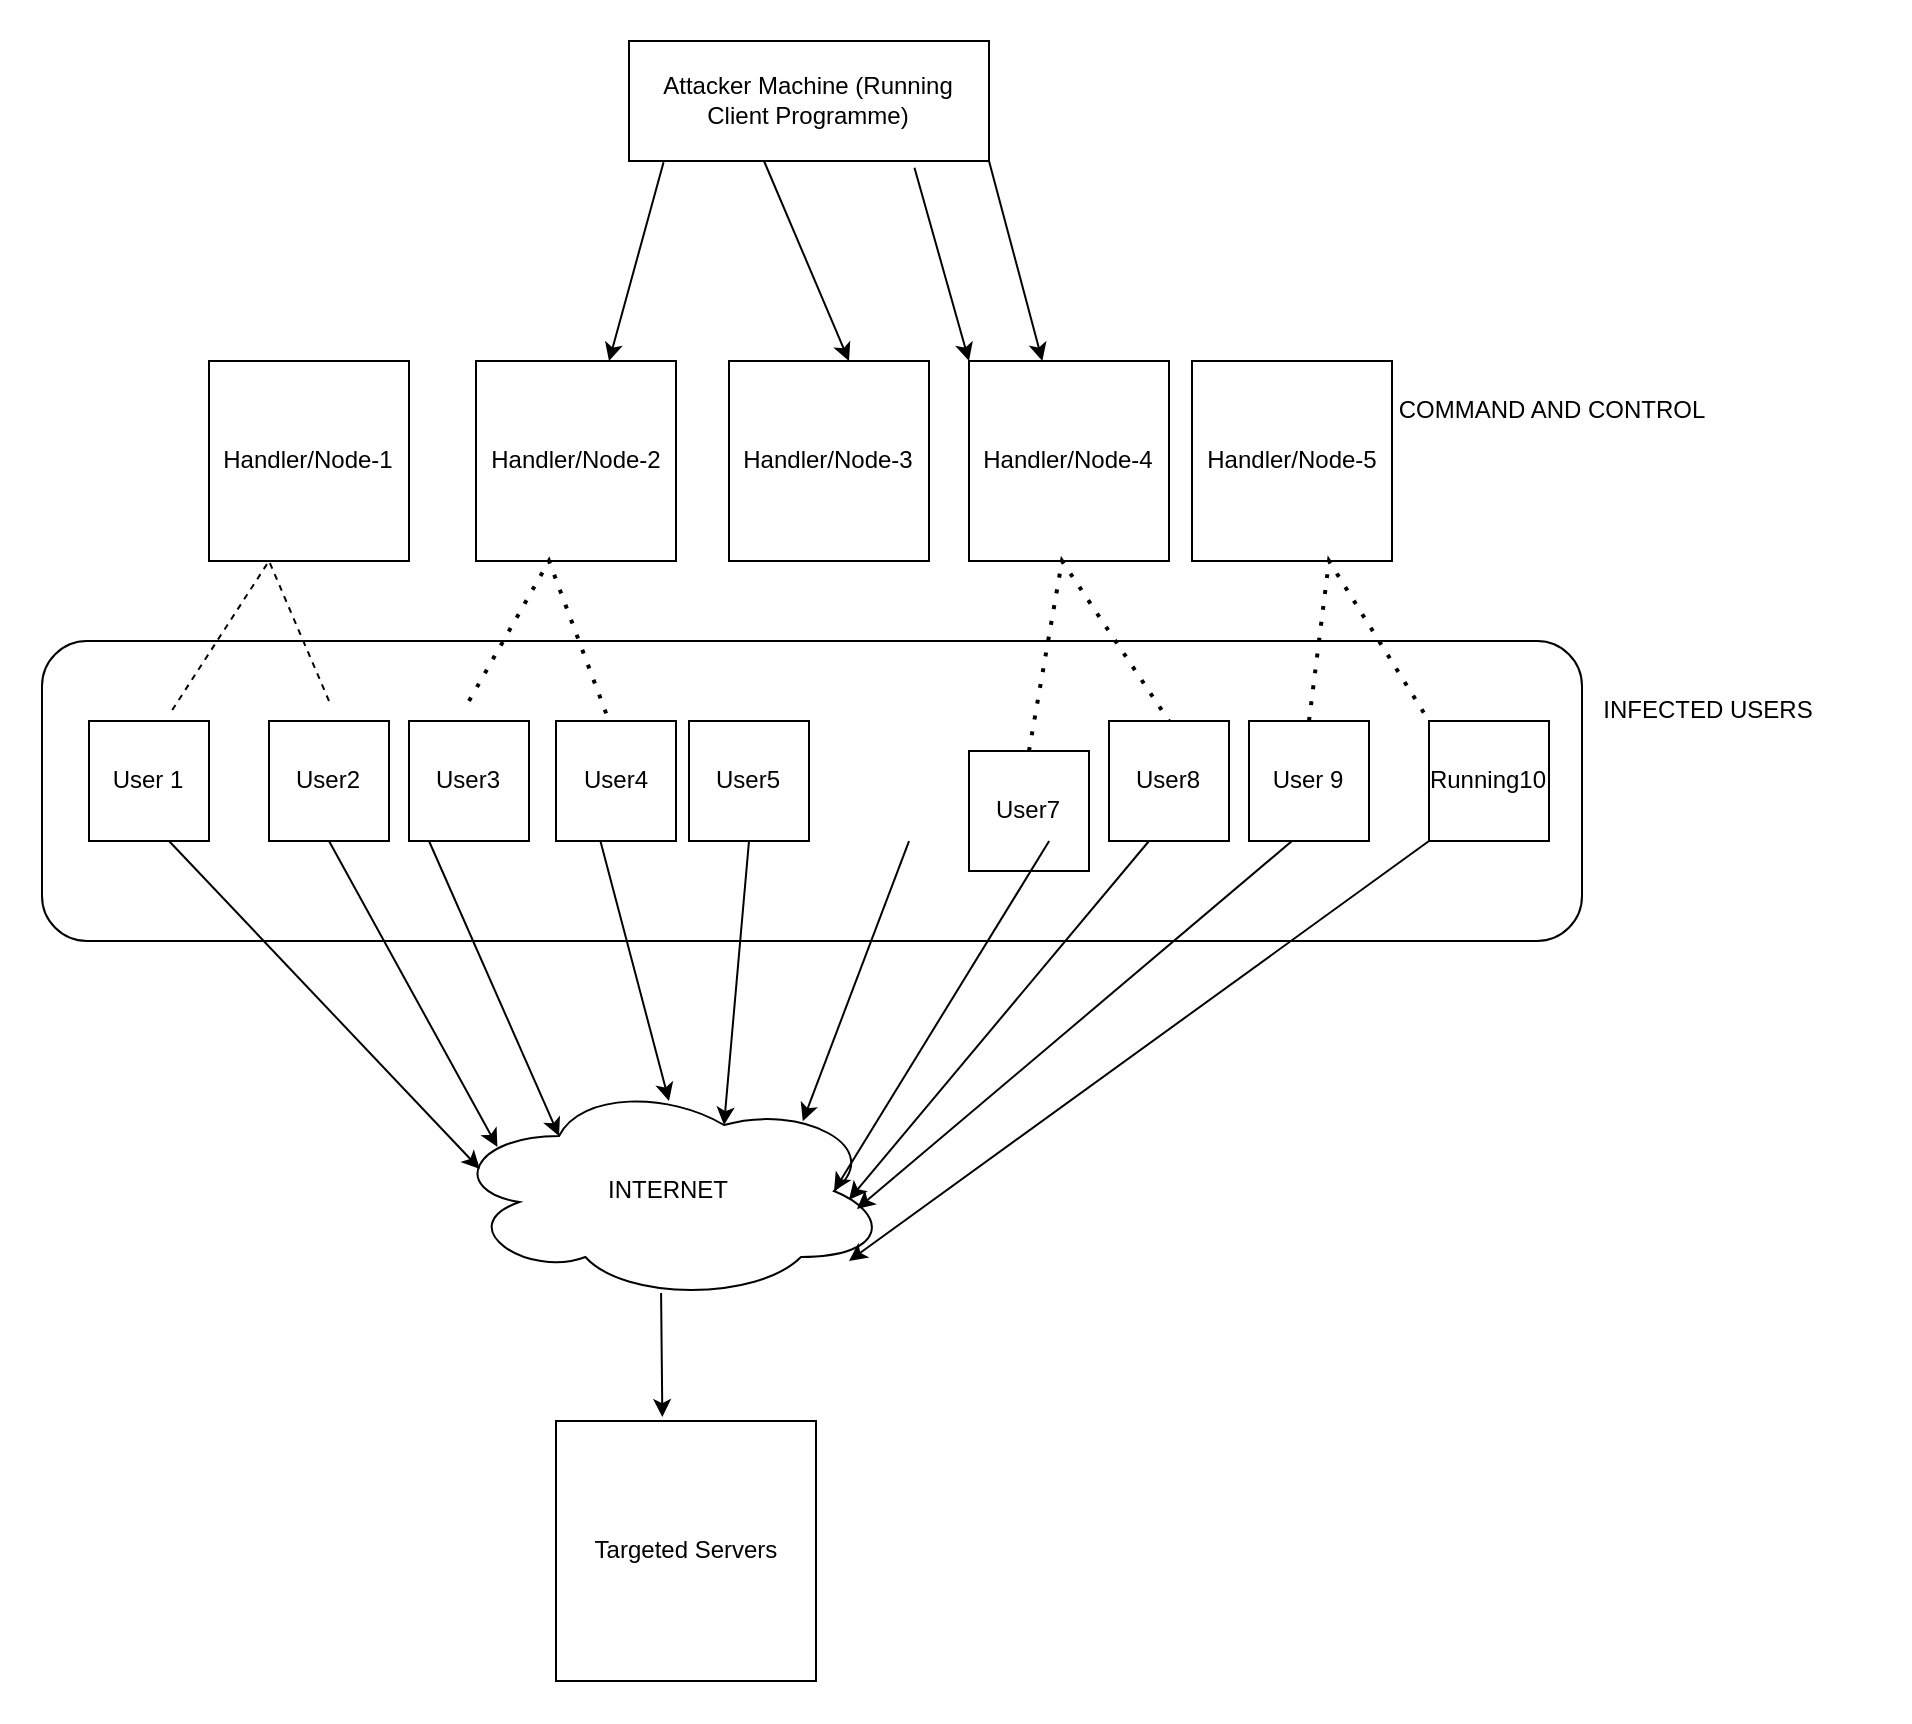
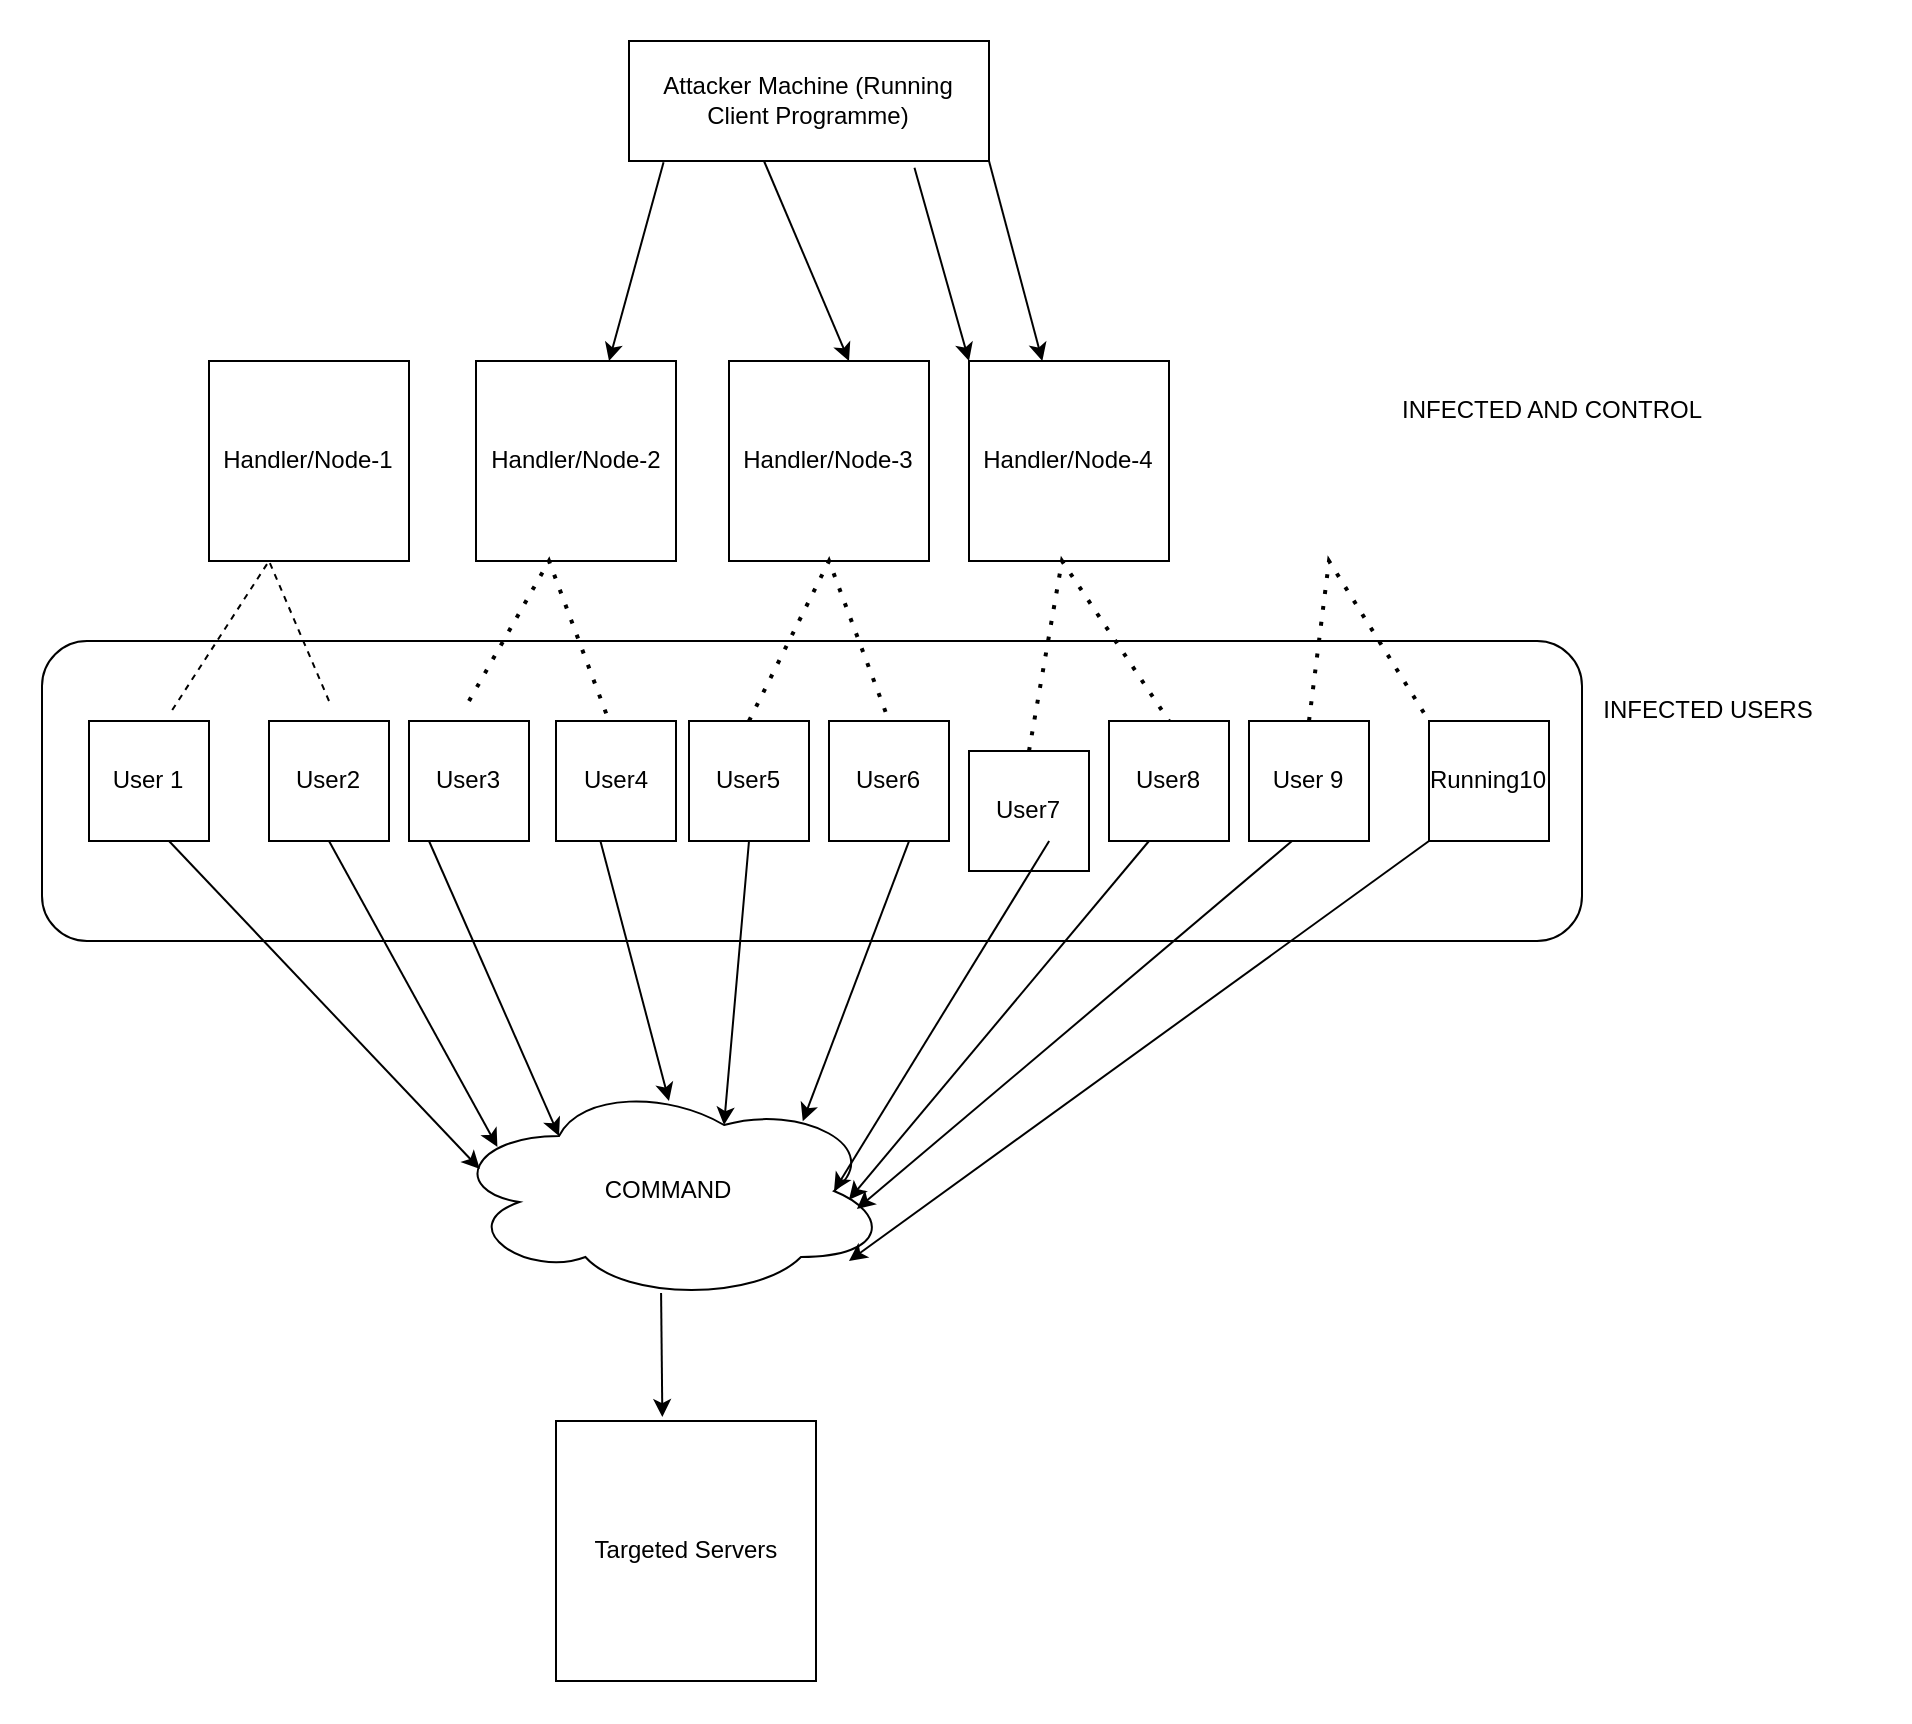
  <mxCell id="0" />
  <mxCell id="1" parent="0" />
  <mxCell id="2" value="Attacker Machine (Running Client Programme)" style="rounded=0;whiteSpace=wrap;html=1;" vertex="1" parent="1"><mxGeometry x="314" y="20" width="180" height="60" as="geometry" /></mxCell>
  <mxCell id="3" value="" style="endArrow=classic;html=1;rounded=0;" edge="1" parent="1"><mxGeometry width="50" height="50" relative="1" as="geometry"><mxPoint x="381.5" y="80" as="sourcePoint" /><mxPoint x="424" y="180" as="targetPoint" /></mxGeometry></mxCell>
  <mxCell id="4" value="" style="endArrow=classic;html=1;rounded=0;exitX=0.793;exitY=1.056;exitDx=0;exitDy=0;exitPerimeter=0;" edge="1" parent="1" source="2"><mxGeometry width="50" height="50" relative="1" as="geometry"><mxPoint x="334" y="230" as="sourcePoint" /><mxPoint x="484" y="180" as="targetPoint" /></mxGeometry></mxCell>
  <mxCell id="5" value="" style="endArrow=classic;html=1;rounded=0;exitX=1;exitY=1;exitDx=0;exitDy=0;" edge="1" parent="1" source="2" target="10"><mxGeometry width="50" height="50" relative="1" as="geometry"><mxPoint x="334" y="230" as="sourcePoint" /><mxPoint x="574" y="150" as="targetPoint" /></mxGeometry></mxCell>
  <mxCell id="6" value="" style="endArrow=classic;html=1;rounded=0;exitX=0.096;exitY=1.011;exitDx=0;exitDy=0;exitPerimeter=0;" edge="1" parent="1" source="2"><mxGeometry width="50" height="50" relative="1" as="geometry"><mxPoint x="334" y="230" as="sourcePoint" /><mxPoint x="304" y="180" as="targetPoint" /></mxGeometry></mxCell>
  <mxCell id="7" value="Handler/Node-1" style="whiteSpace=wrap;html=1;aspect=fixed;" vertex="1" parent="1"><mxGeometry x="104" y="180" width="100" height="100" as="geometry" /></mxCell>
  <mxCell id="8" value="Handler/Node-2" style="whiteSpace=wrap;html=1;aspect=fixed;" vertex="1" parent="1"><mxGeometry x="237.5" y="180" width="100" height="100" as="geometry" /></mxCell>
  <mxCell id="9" value="Handler/Node-3" style="whiteSpace=wrap;html=1;aspect=fixed;" vertex="1" parent="1"><mxGeometry x="364" y="180" width="100" height="100" as="geometry" /></mxCell>
  <mxCell id="10" value="Handler/Node-4" style="whiteSpace=wrap;html=1;aspect=fixed;" vertex="1" parent="1"><mxGeometry x="484" y="180" width="100" height="100" as="geometry" /></mxCell>
- <mxCell id="11" value="Handler/Node-5" style="whiteSpace=wrap;html=1;aspect=fixed;" vertex="1" parent="1"><mxGeometry x="595.5" y="180" width="100" height="100" as="geometry" /></mxCell>
  <mxCell id="12" value="" style="endArrow=none;dashed=1;html=1;rounded=0;" edge="1" parent="1"><mxGeometry width="50" height="50" relative="1" as="geometry"><mxPoint x="164" y="350" as="sourcePoint" /><mxPoint x="84" y="357" as="targetPoint" /><Array as="points"><mxPoint x="134" y="280" /></Array></mxGeometry></mxCell>
  <mxCell id="13" value="" style="endArrow=none;dashed=1;html=1;dashPattern=1 3;strokeWidth=2;rounded=0;" edge="1" parent="1"><mxGeometry width="50" height="50" relative="1" as="geometry"><mxPoint x="234" y="350" as="sourcePoint" /><mxPoint x="304" y="360" as="targetPoint" /><Array as="points"><mxPoint x="274" y="280" /></Array></mxGeometry></mxCell>
+ <mxCell id="14" value="" style="endArrow=none;dashed=1;html=1;dashPattern=1 3;strokeWidth=2;rounded=0;exitX=0.5;exitY=0;exitDx=0;exitDy=0;entryX=0.5;entryY=0;entryDx=0;entryDy=0;" edge="1" parent="1" source="21" target="26"><mxGeometry width="50" height="50" relative="1" as="geometry"><mxPoint x="374" y="340" as="sourcePoint" /><mxPoint x="424" y="350" as="targetPoint" /><Array as="points"><mxPoint x="414" y="280" /></Array></mxGeometry></mxCell>
  <mxCell id="15" value="" style="endArrow=none;dashed=1;html=1;dashPattern=1 3;strokeWidth=2;rounded=0;entryX=0.5;entryY=0;entryDx=0;entryDy=0;exitX=0.5;exitY=0;exitDx=0;exitDy=0;" edge="1" parent="1" source="23" target="24"><mxGeometry width="50" height="50" relative="1" as="geometry"><mxPoint x="470.5" y="340" as="sourcePoint" /><mxPoint x="570.5" y="340" as="targetPoint" /><Array as="points"><mxPoint x="530.5" y="280" /></Array></mxGeometry></mxCell>
  <mxCell id="16" value="" style="endArrow=none;dashed=1;html=1;dashPattern=1 3;strokeWidth=2;rounded=0;entryX=0;entryY=0;entryDx=0;entryDy=0;exitX=0.5;exitY=0;exitDx=0;exitDy=0;" edge="1" parent="1" source="25" target="22"><mxGeometry width="50" height="50" relative="1" as="geometry"><mxPoint x="634" y="340" as="sourcePoint" /><mxPoint x="704" y="340" as="targetPoint" /><Array as="points"><mxPoint x="664" y="280" /></Array></mxGeometry></mxCell>
  <mxCell id="17" value="User 1" style="whiteSpace=wrap;html=1;aspect=fixed;" vertex="1" parent="1"><mxGeometry x="44" y="360" width="60" height="60" as="geometry" /></mxCell>
  <mxCell id="18" value="User2" style="whiteSpace=wrap;html=1;aspect=fixed;" vertex="1" parent="1"><mxGeometry x="134" y="360" width="60" height="60" as="geometry" /></mxCell>
  <mxCell id="19" value="User3" style="whiteSpace=wrap;html=1;aspect=fixed;" vertex="1" parent="1"><mxGeometry x="204" y="360" width="60" height="60" as="geometry" /></mxCell>
  <mxCell id="20" value="User4" style="whiteSpace=wrap;html=1;aspect=fixed;" vertex="1" parent="1"><mxGeometry x="277.5" y="360" width="60" height="60" as="geometry" /></mxCell>
  <mxCell id="21" value="User5" style="whiteSpace=wrap;html=1;aspect=fixed;" vertex="1" parent="1"><mxGeometry x="344" y="360" width="60" height="60" as="geometry" /></mxCell>
  <mxCell id="22" value="Running10" style="whiteSpace=wrap;html=1;aspect=fixed;" vertex="1" parent="1"><mxGeometry x="714" y="360" width="60" height="60" as="geometry" /></mxCell>
  <mxCell id="23" value="User7" style="whiteSpace=wrap;html=1;aspect=fixed;" vertex="1" parent="1"><mxGeometry x="484" y="375" width="60" height="60" as="geometry" /></mxCell>
  <mxCell id="24" value="User8" style="whiteSpace=wrap;html=1;aspect=fixed;" vertex="1" parent="1"><mxGeometry x="554" y="360" width="60" height="60" as="geometry" /></mxCell>
  <mxCell id="25" value="User 9" style="whiteSpace=wrap;html=1;aspect=fixed;" vertex="1" parent="1"><mxGeometry x="624" y="360" width="60" height="60" as="geometry" /></mxCell>
+ <mxCell id="26" value="User6" style="whiteSpace=wrap;html=1;aspect=fixed;" vertex="1" parent="1"><mxGeometry x="414" y="360" width="60" height="60" as="geometry" /></mxCell>
  <mxCell id="27" value="" style="rounded=1;whiteSpace=wrap;html=1;fillColor=none;" vertex="1" parent="1"><mxGeometry x="20.5" y="320" width="770" height="150" as="geometry" /></mxCell>
- <mxCell id="28" value="COMMAND AND CONTROL" style="text;html=1;align=center;verticalAlign=middle;whiteSpace=wrap;rounded=0;" vertex="1" parent="1"><mxGeometry x="695.5" y="190" width="160" height="30" as="geometry" /></mxCell>
- <mxCell id="29" value="INTERNET" style="ellipse;shape=cloud;whiteSpace=wrap;html=1;" vertex="1" parent="1"><mxGeometry x="224" y="540" width="220" height="110" as="geometry" /></mxCell>
+ <mxCell id="28" value="INFECTED AND CONTROL" style="text;html=1;align=center;verticalAlign=middle;whiteSpace=wrap;rounded=0;" vertex="1" parent="1"><mxGeometry x="695.5" y="190" width="160" height="30" as="geometry" /></mxCell>
+ <mxCell id="29" value="COMMAND" style="ellipse;shape=cloud;whiteSpace=wrap;html=1;" vertex="1" parent="1"><mxGeometry x="224" y="540" width="220" height="110" as="geometry" /></mxCell>
  <mxCell id="30" value="" style="endArrow=classic;html=1;rounded=0;entryX=0.07;entryY=0.4;entryDx=0;entryDy=0;entryPerimeter=0;" edge="1" parent="1" target="29"><mxGeometry width="50" height="50" relative="1" as="geometry"><mxPoint x="84" y="420" as="sourcePoint" /><mxPoint x="74" y="420" as="targetPoint" /><Array as="points"><mxPoint x="84" y="420" /></Array></mxGeometry></mxCell>
  <mxCell id="31" value="" style="endArrow=classic;html=1;rounded=0;entryX=0.11;entryY=0.3;entryDx=0;entryDy=0;entryPerimeter=0;" edge="1" parent="1" target="29"><mxGeometry width="50" height="50" relative="1" as="geometry"><mxPoint x="164" y="420" as="sourcePoint" /><mxPoint x="214" y="370" as="targetPoint" /></mxGeometry></mxCell>
  <mxCell id="32" value="" style="endArrow=classic;html=1;rounded=0;entryX=0.25;entryY=0.25;entryDx=0;entryDy=0;entryPerimeter=0;" edge="1" parent="1" target="29"><mxGeometry width="50" height="50" relative="1" as="geometry"><mxPoint x="214" y="420" as="sourcePoint" /><mxPoint x="264" y="370" as="targetPoint" /></mxGeometry></mxCell>
  <mxCell id="33" value="" style="endArrow=classic;html=1;rounded=0;" edge="1" parent="1"><mxGeometry width="50" height="50" relative="1" as="geometry"><mxPoint x="299.7" y="420" as="sourcePoint" /><mxPoint x="334" y="550" as="targetPoint" /></mxGeometry></mxCell>
  <mxCell id="34" value="" style="endArrow=classic;html=1;rounded=0;entryX=0.625;entryY=0.2;entryDx=0;entryDy=0;entryPerimeter=0;" edge="1" parent="1" target="29"><mxGeometry width="50" height="50" relative="1" as="geometry"><mxPoint x="364" y="420" as="sourcePoint" /><mxPoint x="414" y="370" as="targetPoint" /><Array as="points"><mxPoint x="374" y="420" /></Array></mxGeometry></mxCell>
  <mxCell id="35" value="" style="endArrow=classic;html=1;rounded=0;exitX=0.563;exitY=0.667;exitDx=0;exitDy=0;exitPerimeter=0;entryX=0.804;entryY=0.183;entryDx=0;entryDy=0;entryPerimeter=0;" edge="1" parent="1" source="27" target="29"><mxGeometry width="50" height="50" relative="1" as="geometry"><mxPoint x="374" y="440" as="sourcePoint" /><mxPoint x="414" y="560" as="targetPoint" /></mxGeometry></mxCell>
  <mxCell id="36" value="" style="endArrow=classic;html=1;rounded=0;exitX=0.654;exitY=0.667;exitDx=0;exitDy=0;exitPerimeter=0;entryX=0.875;entryY=0.5;entryDx=0;entryDy=0;entryPerimeter=0;" edge="1" parent="1" source="27" target="29"><mxGeometry width="50" height="50" relative="1" as="geometry"><mxPoint x="374" y="440" as="sourcePoint" /><mxPoint x="444" y="580" as="targetPoint" /></mxGeometry></mxCell>
  <mxCell id="37" value="" style="endArrow=classic;html=1;rounded=0;entryX=0.993;entryY=0.625;entryDx=0;entryDy=0;entryPerimeter=0;" edge="1" parent="1"><mxGeometry width="50" height="50" relative="1" as="geometry"><mxPoint x="574" y="420" as="sourcePoint" /><mxPoint x="424" y="599.38" as="targetPoint" /></mxGeometry></mxCell>
  <mxCell id="38" value="" style="endArrow=classic;html=1;rounded=0;entryX=0.927;entryY=0.582;entryDx=0;entryDy=0;entryPerimeter=0;" edge="1" parent="1" target="29"><mxGeometry width="50" height="50" relative="1" as="geometry"><mxPoint x="645.5" y="420" as="sourcePoint" /><mxPoint x="434" y="600" as="targetPoint" /></mxGeometry></mxCell>
  <mxCell id="39" value="" style="endArrow=classic;html=1;rounded=0;entryX=0.909;entryY=0.818;entryDx=0;entryDy=0;entryPerimeter=0;" edge="1" parent="1" target="29"><mxGeometry width="50" height="50" relative="1" as="geometry"><mxPoint x="714" y="420" as="sourcePoint" /><mxPoint x="764" y="370" as="targetPoint" /></mxGeometry></mxCell>
  <mxCell id="40" value="INFECTED USERS" style="text;html=1;align=center;verticalAlign=middle;whiteSpace=wrap;rounded=0;" vertex="1" parent="1"><mxGeometry x="774" y="340" width="160" height="30" as="geometry" /></mxCell>
  <mxCell id="41" value="Targeted Servers" style="whiteSpace=wrap;html=1;aspect=fixed;" vertex="1" parent="1"><mxGeometry x="277.5" y="710" width="130" height="130" as="geometry" /></mxCell>
  <mxCell id="42" value="" style="endArrow=classic;html=1;rounded=0;exitX=0.482;exitY=0.964;exitDx=0;exitDy=0;exitPerimeter=0;entryX=0.409;entryY=-0.015;entryDx=0;entryDy=0;entryPerimeter=0;" edge="1" parent="1" source="29" target="41"><mxGeometry width="50" height="50" relative="1" as="geometry"><mxPoint x="414" y="770" as="sourcePoint" /><mxPoint x="464" y="720" as="targetPoint" /></mxGeometry></mxCell>
